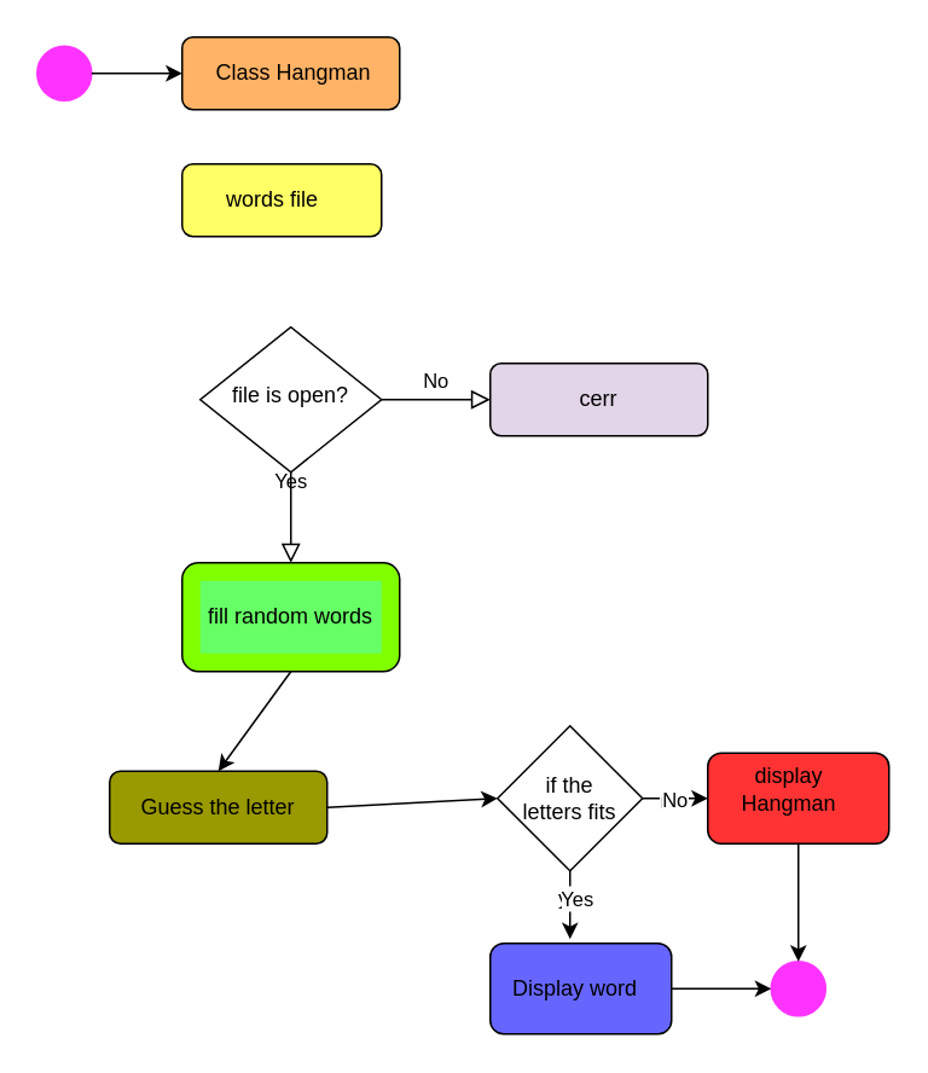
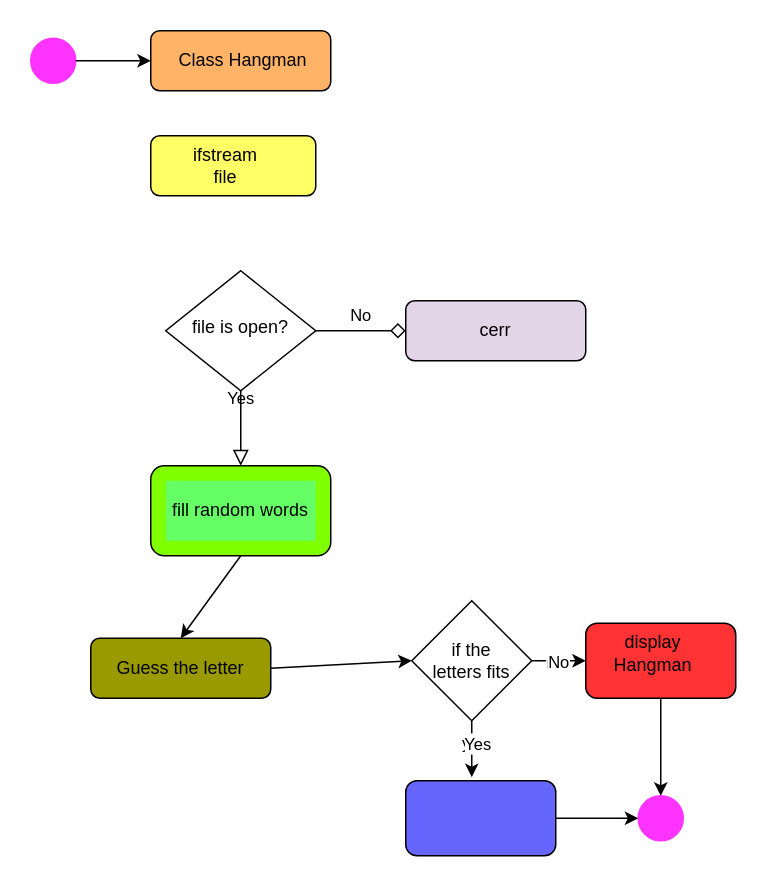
  <mxCell id="0" />
  <mxCell id="1" parent="0" />
  <mxCell id="2" value="&amp;nbsp;Class Hangman" style="rounded=1;whiteSpace=wrap;html=1;fontSize=12;glass=0;strokeWidth=1;shadow=0;fillColor=#FFB366;" parent="1" vertex="1"><mxGeometry x="100" width="120" height="40" as="geometry" y="20" /></mxCell>
  <mxCell id="3" value="Yes" style="rounded=0;html=1;jettySize=auto;orthogonalLoop=1;fontSize=11;endArrow=block;endFill=0;endSize=8;strokeWidth=1;shadow=0;labelBackgroundColor=none;edgeStyle=orthogonalEdgeStyle;" parent="1" source="5" edge="1"><mxGeometry y="20" relative="1" as="geometry"><mxPoint as="offset" /><mxPoint x="160" y="310" as="targetPoint" /></mxGeometry></mxCell>
- <mxCell id="4" value="No" style="edgeStyle=orthogonalEdgeStyle;rounded=0;html=1;jettySize=auto;orthogonalLoop=1;fontSize=11;endArrow=block;endFill=0;endSize=8;strokeWidth=1;shadow=0;labelBackgroundColor=none;" parent="1" source="5" target="6" edge="1"><mxGeometry y="10" relative="1" as="geometry"><mxPoint as="offset" /></mxGeometry></mxCell>
+ <mxCell id="4" value="No" style="edgeStyle=orthogonalEdgeStyle;rounded=0;html=1;jettySize=auto;orthogonalLoop=1;fontSize=11;endArrow=diamond;endFill=0;endSize=8;strokeWidth=1;shadow=0;labelBackgroundColor=none;" parent="1" source="5" target="6" edge="1"><mxGeometry y="10" relative="1" as="geometry"><mxPoint as="offset" /></mxGeometry></mxCell>
  <mxCell id="5" value="file is open?" style="rhombus;whiteSpace=wrap;html=1;shadow=0;fontFamily=Helvetica;fontSize=12;align=center;strokeWidth=1;spacing=6;spacingTop=-4;" parent="1" vertex="1"><mxGeometry x="110" y="180" width="100" height="80" as="geometry" /></mxCell>
  <mxCell id="6" value="cerr" style="rounded=1;whiteSpace=wrap;html=1;fontSize=12;glass=0;strokeWidth=1;shadow=0;fillColor=#e1d5e7;" parent="1" vertex="1"><mxGeometry x="270" y="200" width="120" height="40" as="geometry" /></mxCell>
  <mxCell id="7" value="Guess the letter" style="rounded=1;whiteSpace=wrap;html=1;fontSize=12;glass=0;strokeWidth=1;shadow=0;fillColor=#999900;" parent="1" vertex="1"><mxGeometry x="60" y="425" width="120" height="40" as="geometry" /></mxCell>
  <mxCell id="8" value="" style="rounded=1;whiteSpace=wrap;html=1;fillColor=#FFFF66;" vertex="1" parent="1"><mxGeometry x="100" y="90" width="110" height="40" as="geometry" /></mxCell>
- <mxCell id="9" value="words file" style="text;html=1;align=center;verticalAlign=middle;whiteSpace=wrap;rounded=0;" vertex="1" parent="1"><mxGeometry x="120" y="95" width="60" height="30" as="geometry" /></mxCell>
+ <mxCell id="9" value="ifstream file" style="text;html=1;align=center;verticalAlign=middle;whiteSpace=wrap;rounded=0;" vertex="1" parent="1"><mxGeometry x="120" y="95" width="60" height="30" as="geometry" /></mxCell>
  <mxCell id="10" value="" style="rounded=1;whiteSpace=wrap;html=1;fillColor=#80FF00;" vertex="1" parent="1"><mxGeometry x="100" y="310" width="120" height="60" as="geometry" /></mxCell>
  <mxCell id="11" value="fill random words" style="text;html=1;align=center;verticalAlign=middle;whiteSpace=wrap;rounded=0;fillColor=#66FF66;" vertex="1" parent="1"><mxGeometry x="110" y="320" width="100" height="40" as="geometry" /></mxCell>
  <mxCell id="12" value="" style="endArrow=classic;html=1;rounded=0;entryX=0.5;entryY=0;entryDx=0;entryDy=0;exitX=0.5;exitY=1;exitDx=0;exitDy=0;" edge="1" parent="1" source="10" target="7"><mxGeometry width="50" height="50" relative="1" as="geometry"><mxPoint x="490" y="480" as="sourcePoint" /><mxPoint x="540" y="430" as="targetPoint" /></mxGeometry></mxCell>
  <mxCell id="13" value="" style="rhombus;whiteSpace=wrap;html=1;" vertex="1" parent="1"><mxGeometry x="274" y="400" width="80" height="80" as="geometry" /></mxCell>
  <mxCell id="14" value="" style="endArrow=classic;html=1;rounded=0;exitX=1;exitY=0.5;exitDx=0;exitDy=0;entryX=0;entryY=0.5;entryDx=0;entryDy=0;" edge="1" parent="1" source="7" target="13"><mxGeometry width="50" height="50" relative="1" as="geometry"><mxPoint x="490" y="480" as="sourcePoint" /><mxPoint x="540" y="430" as="targetPoint" /></mxGeometry></mxCell>
  <mxCell id="15" value="if the letters fits" style="text;html=1;align=center;verticalAlign=middle;whiteSpace=wrap;rounded=0;" vertex="1" parent="1"><mxGeometry x="284" y="420" width="60" height="40" as="geometry" /></mxCell>
  <mxCell id="16" value="" style="rounded=1;whiteSpace=wrap;html=1;fillColor=#6666FF;" vertex="1" parent="1"><mxGeometry x="270" y="520" width="100" height="50" as="geometry" /></mxCell>
  <mxCell id="17" value="" style="rounded=1;whiteSpace=wrap;html=1;fillColor=#FF3333;" vertex="1" parent="1"><mxGeometry x="390" y="415" width="100" height="50" as="geometry" /></mxCell>
  <mxCell id="18" value="" style="endArrow=classic;html=1;rounded=0;exitX=0.5;exitY=1;exitDx=0;exitDy=0;entryX=0.44;entryY=-0.048;entryDx=0;entryDy=0;entryPerimeter=0;" edge="1" parent="1" source="13" target="16"><mxGeometry width="50" height="50" relative="1" as="geometry"><mxPoint x="490" y="480" as="sourcePoint" /><mxPoint x="540" y="430" as="targetPoint" /></mxGeometry></mxCell>
  <mxCell id="19" value="yes" style="edgeLabel;html=1;align=center;verticalAlign=middle;resizable=0;points=[];" vertex="1" connectable="0" parent="18"><mxGeometry x="-0.277" y="1" relative="1" as="geometry"><mxPoint as="offset" /></mxGeometry></mxCell>
  <mxCell id="20" value="Yes" style="edgeLabel;html=1;align=center;verticalAlign=middle;resizable=0;points=[];" vertex="1" connectable="0" parent="18"><mxGeometry x="-0.223" y="3" relative="1" as="geometry"><mxPoint as="offset" /></mxGeometry></mxCell>
  <mxCell id="21" value="" style="endArrow=classic;html=1;rounded=0;exitX=1;exitY=0.5;exitDx=0;exitDy=0;entryX=0;entryY=0.5;entryDx=0;entryDy=0;" edge="1" parent="1" source="13" target="17"><mxGeometry width="50" height="50" relative="1" as="geometry"><mxPoint x="490" y="480" as="sourcePoint" /><mxPoint x="540" y="430" as="targetPoint" /></mxGeometry></mxCell>
  <mxCell id="22" value="no" style="edgeLabel;html=1;align=center;verticalAlign=middle;resizable=0;points=[];" vertex="1" connectable="0" parent="21"><mxGeometry x="-0.156" y="-1" relative="1" as="geometry"><mxPoint as="offset" /></mxGeometry></mxCell>
  <mxCell id="23" value="No" style="edgeLabel;html=1;align=center;verticalAlign=middle;resizable=0;points=[];" vertex="1" connectable="0" parent="21"><mxGeometry x="-0.044" relative="1" as="geometry"><mxPoint as="offset" /></mxGeometry></mxCell>
  <mxCell id="24" value="display Hangman" style="text;html=1;align=center;verticalAlign=middle;whiteSpace=wrap;rounded=0;" vertex="1" parent="1"><mxGeometry x="390" y="420" width="90" height="30" as="geometry" /></mxCell>
  <mxCell id="25" value="" style="ellipse;shape=doubleEllipse;whiteSpace=wrap;html=1;aspect=fixed;strokeColor=#FF33FF;fillColor=#FF33FF;" vertex="1" parent="1"><mxGeometry x="20" y="25" width="30" height="30" as="geometry" /></mxCell>
  <mxCell id="26" value="" style="endArrow=classic;html=1;rounded=0;exitX=1;exitY=0.5;exitDx=0;exitDy=0;entryX=0;entryY=0.5;entryDx=0;entryDy=0;" edge="1" parent="1" source="25" target="2"><mxGeometry width="50" height="50" relative="1" as="geometry"><mxPoint x="440" y="130" as="sourcePoint" /><mxPoint x="490" y="80" as="targetPoint" /></mxGeometry></mxCell>
- <mxCell id="27" value="Display word" style="text;html=1;align=center;verticalAlign=middle;whiteSpace=wrap;rounded=0;" vertex="1" parent="1"><mxGeometry x="274" y="520" width="86" height="50" as="geometry" /></mxCell>
  <mxCell id="28" value="" style="ellipse;shape=doubleEllipse;whiteSpace=wrap;html=1;aspect=fixed;strokeColor=#FF33FF;fillColor=#FF33FF;" vertex="1" parent="1"><mxGeometry x="425" y="530" width="30" height="30" as="geometry" /></mxCell>
  <mxCell id="29" value="" style="endArrow=classic;html=1;rounded=0;exitX=1;exitY=0.5;exitDx=0;exitDy=0;entryX=0;entryY=0.5;entryDx=0;entryDy=0;" edge="1" parent="1" source="16" target="28"><mxGeometry width="50" height="50" relative="1" as="geometry"><mxPoint x="440" y="520" as="sourcePoint" /><mxPoint x="490" y="470" as="targetPoint" /></mxGeometry></mxCell>
  <mxCell id="30" value="" style="endArrow=classic;html=1;rounded=0;exitX=0.5;exitY=1;exitDx=0;exitDy=0;entryX=0.5;entryY=0;entryDx=0;entryDy=0;" edge="1" parent="1" source="17" target="28"><mxGeometry width="50" height="50" relative="1" as="geometry"><mxPoint x="440" y="420" as="sourcePoint" /><mxPoint x="490" y="370" as="targetPoint" /></mxGeometry></mxCell>
